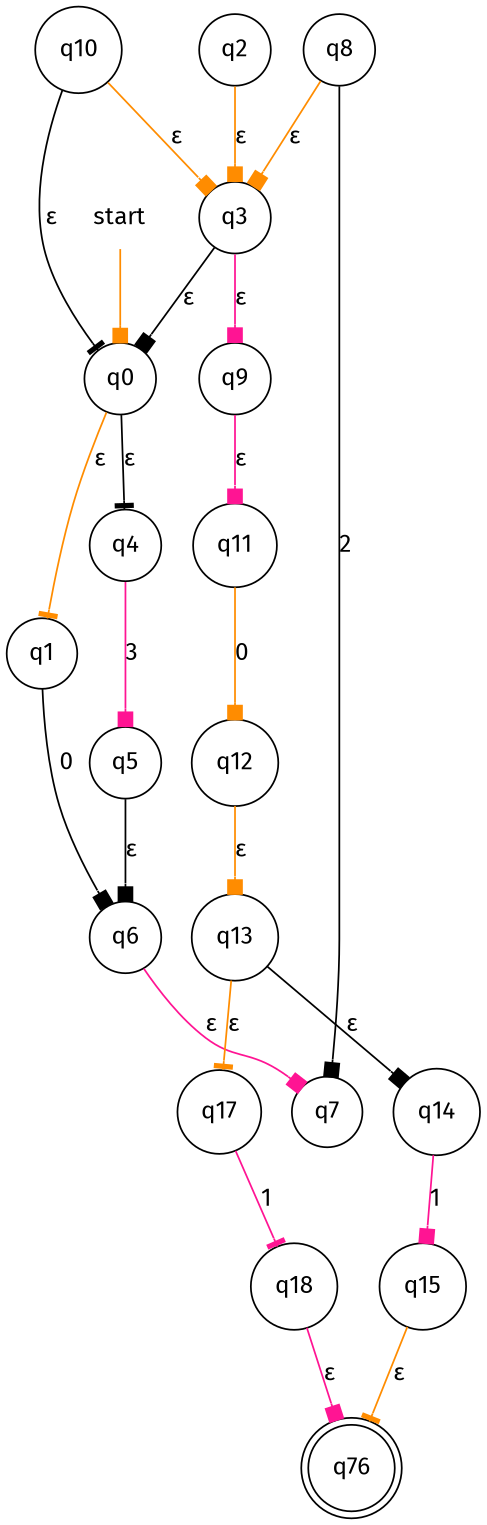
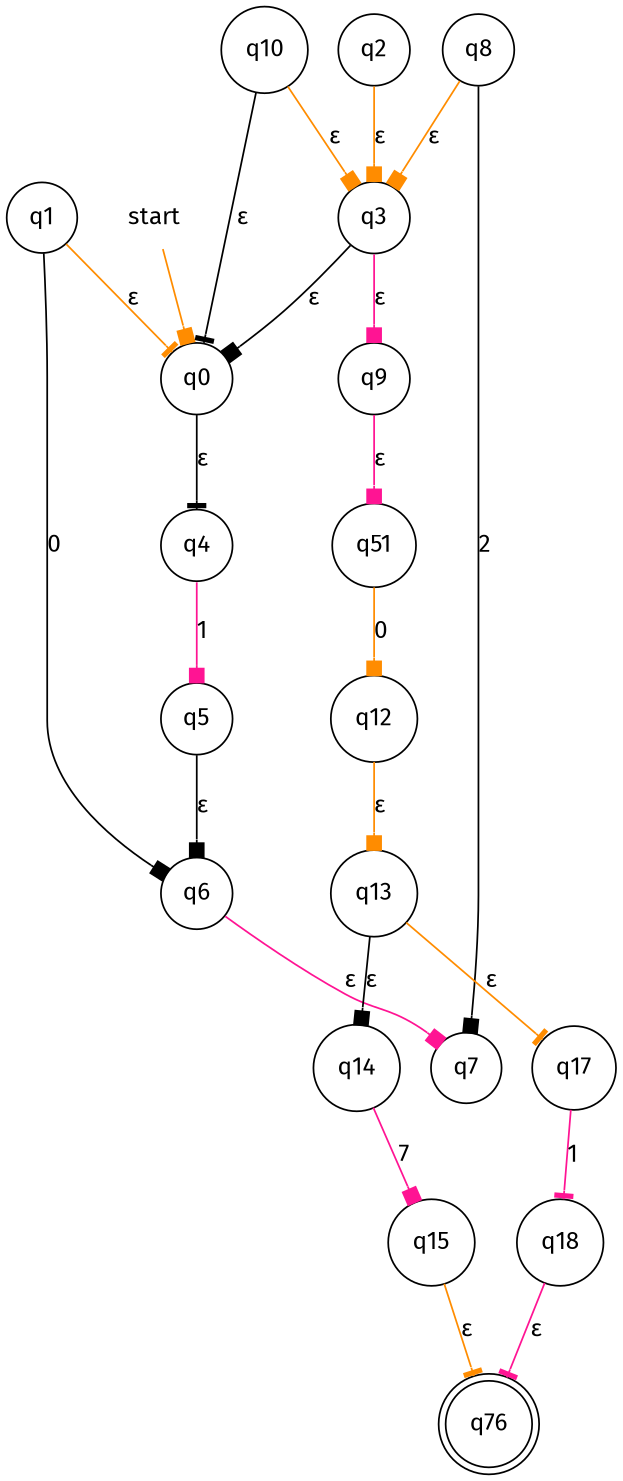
  digraph {
    fontname="Fira Sans"
    node [fontname="Fira Sans" shape=circle]
    edge [arrowhead=box color=darkorange fontname="Fira Sans"]
    start [shape=none]
    q0
    q1
    q4
    n5 [label=q76 shape=doublecircle]
    q6
    q5
    q2
    q3
    q9
-   q11
+   q11 [label=q51]
    q12
    q7
    q8
    q13
    q10
    q14
    q17
    q15
    q18
    start -> q0
-   q0 -> q1 [arrowhead=tee label="&epsilon;"]
+   q1 -> q0 [arrowhead=tee label="&epsilon;"]
    q0 -> q4 [arrowhead=tee color=black label="&epsilon;"]
    q1 -> q6 [color=black label=0]
-   q4 -> q5 [color=deeppink label=3]
+   q4 -> q5 [color=deeppink label=1]
    q6 -> q7 [color=deeppink label="&epsilon;"]
    q5 -> q6 [color=black label="&epsilon;"]
    q2 -> q3 [label="&epsilon;"]
    q3 -> q0 [color=black label="&epsilon;"]
    q3 -> q9 [color=deeppink label="&epsilon;"]
    q9 -> q11 [color=deeppink label="&epsilon;"]
    q11 -> q12 [label=0]
    q12 -> q13 [label="&epsilon;"]
    q8 -> q3 [label="&epsilon;"]
    q8 -> q7 [color=black label=2]
    q13 -> q14 [color=black label="&epsilon;"]
    q13 -> q17 [arrowhead=tee label="&epsilon;"]
    q10 -> q0 [arrowhead=tee color=black label="&epsilon;"]
    q10 -> q3 [label="&epsilon;"]
-   q14 -> q15 [color=deeppink label=1]
+   q14 -> q15 [color=deeppink label=7]
    q17 -> q18 [arrowhead=tee color=deeppink label=1]
    q15 -> n5 [arrowhead=tee label="&epsilon;"]
-   q18 -> n5 [color=deeppink label="&epsilon;"]
+   q18 -> n5 [arrowhead=tee color=deeppink label="&epsilon;"]
  }
